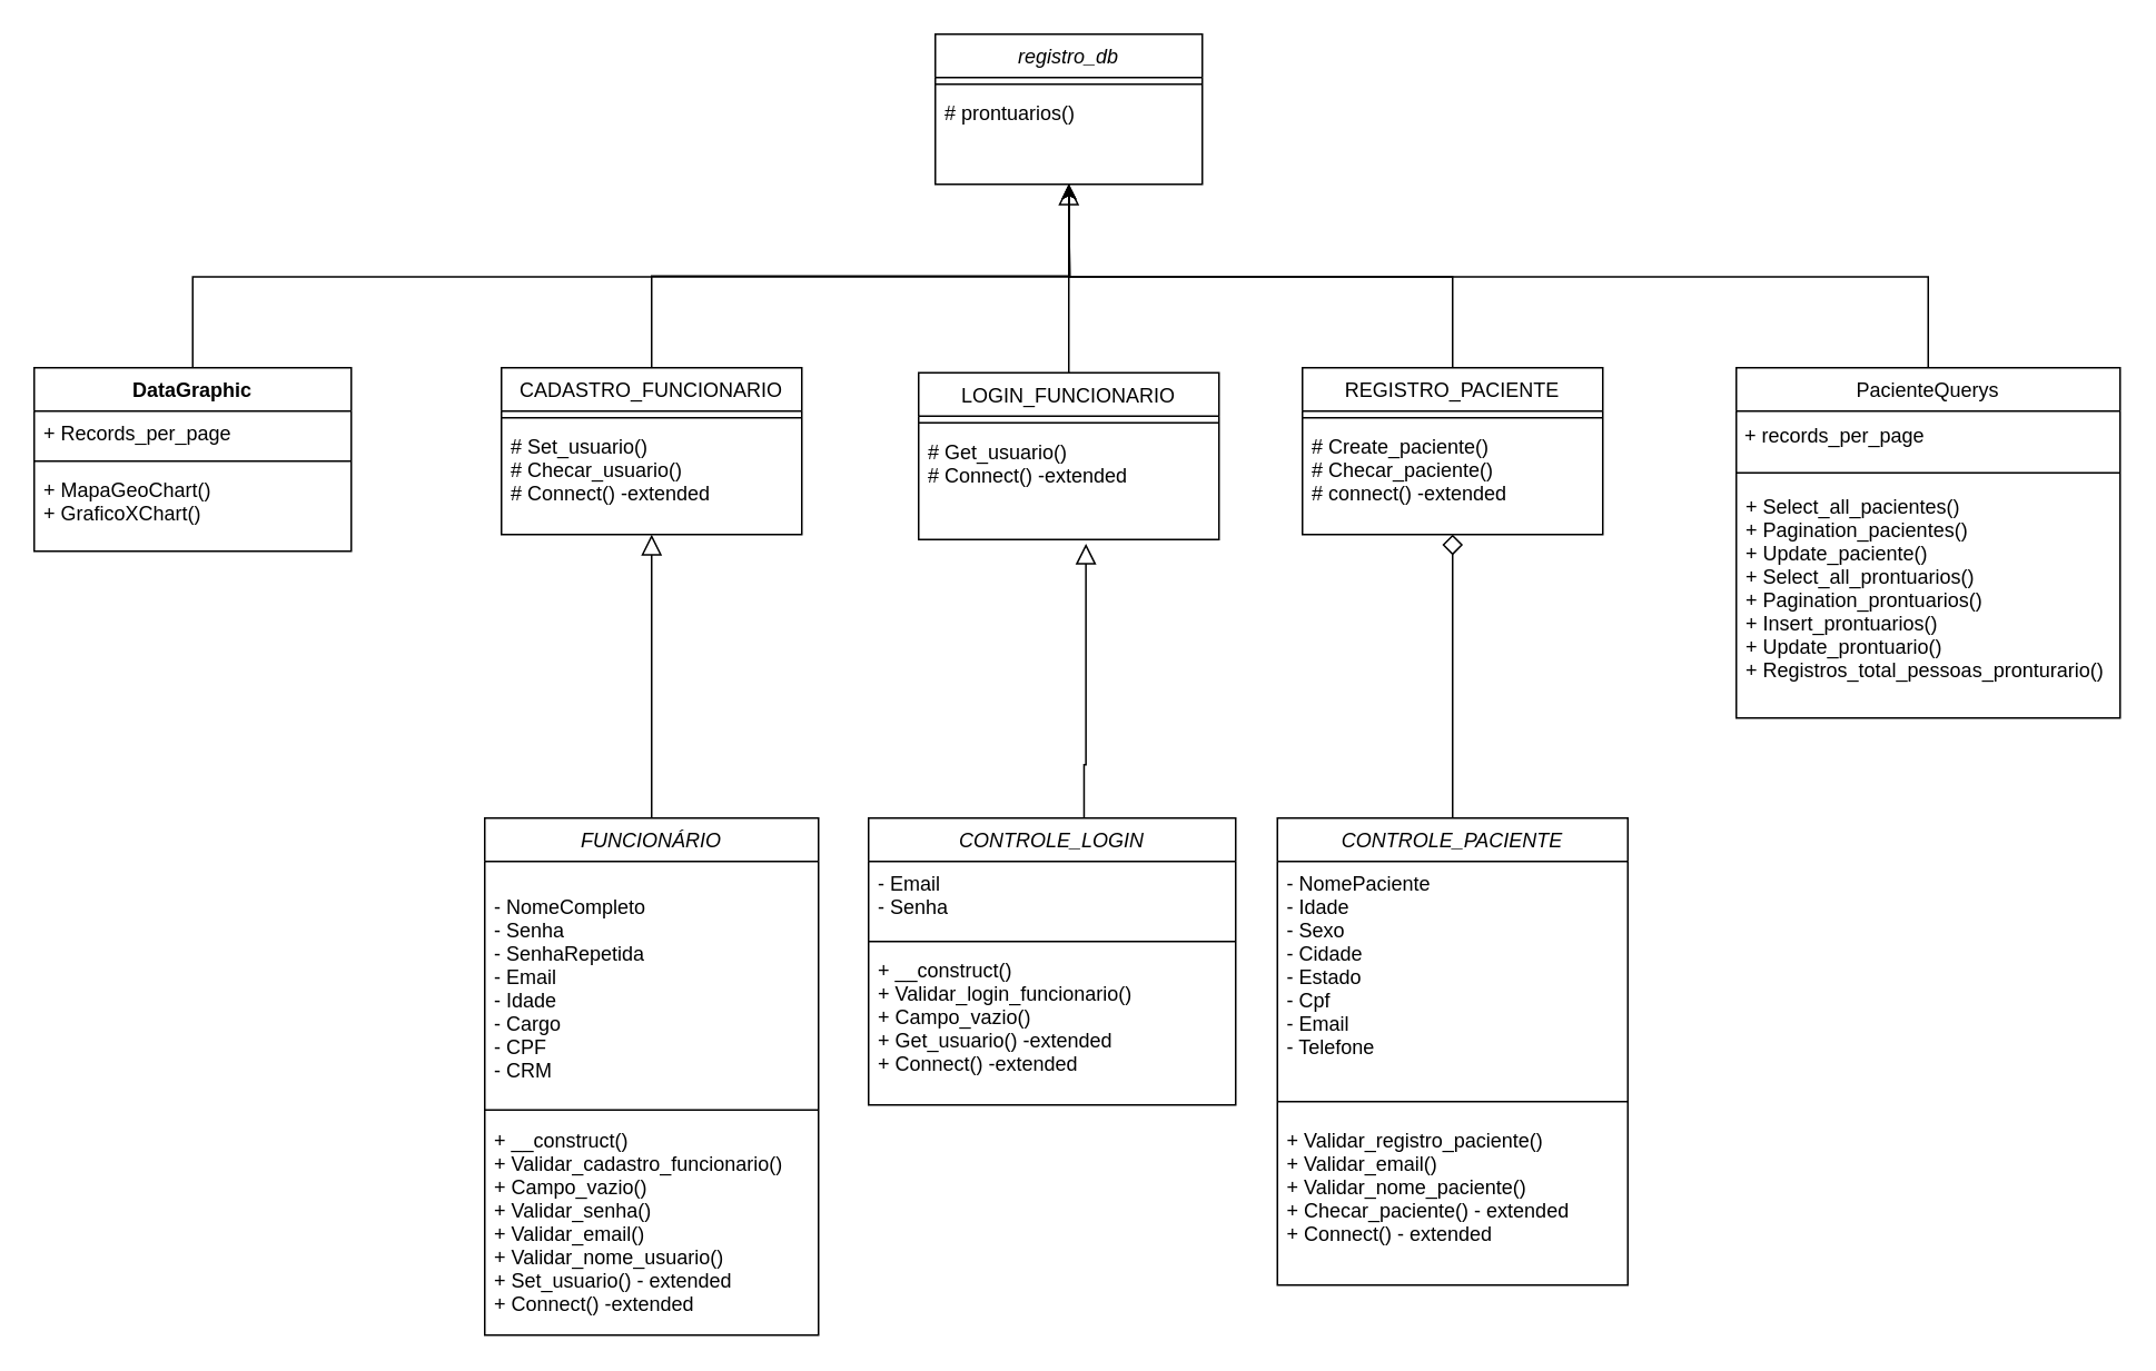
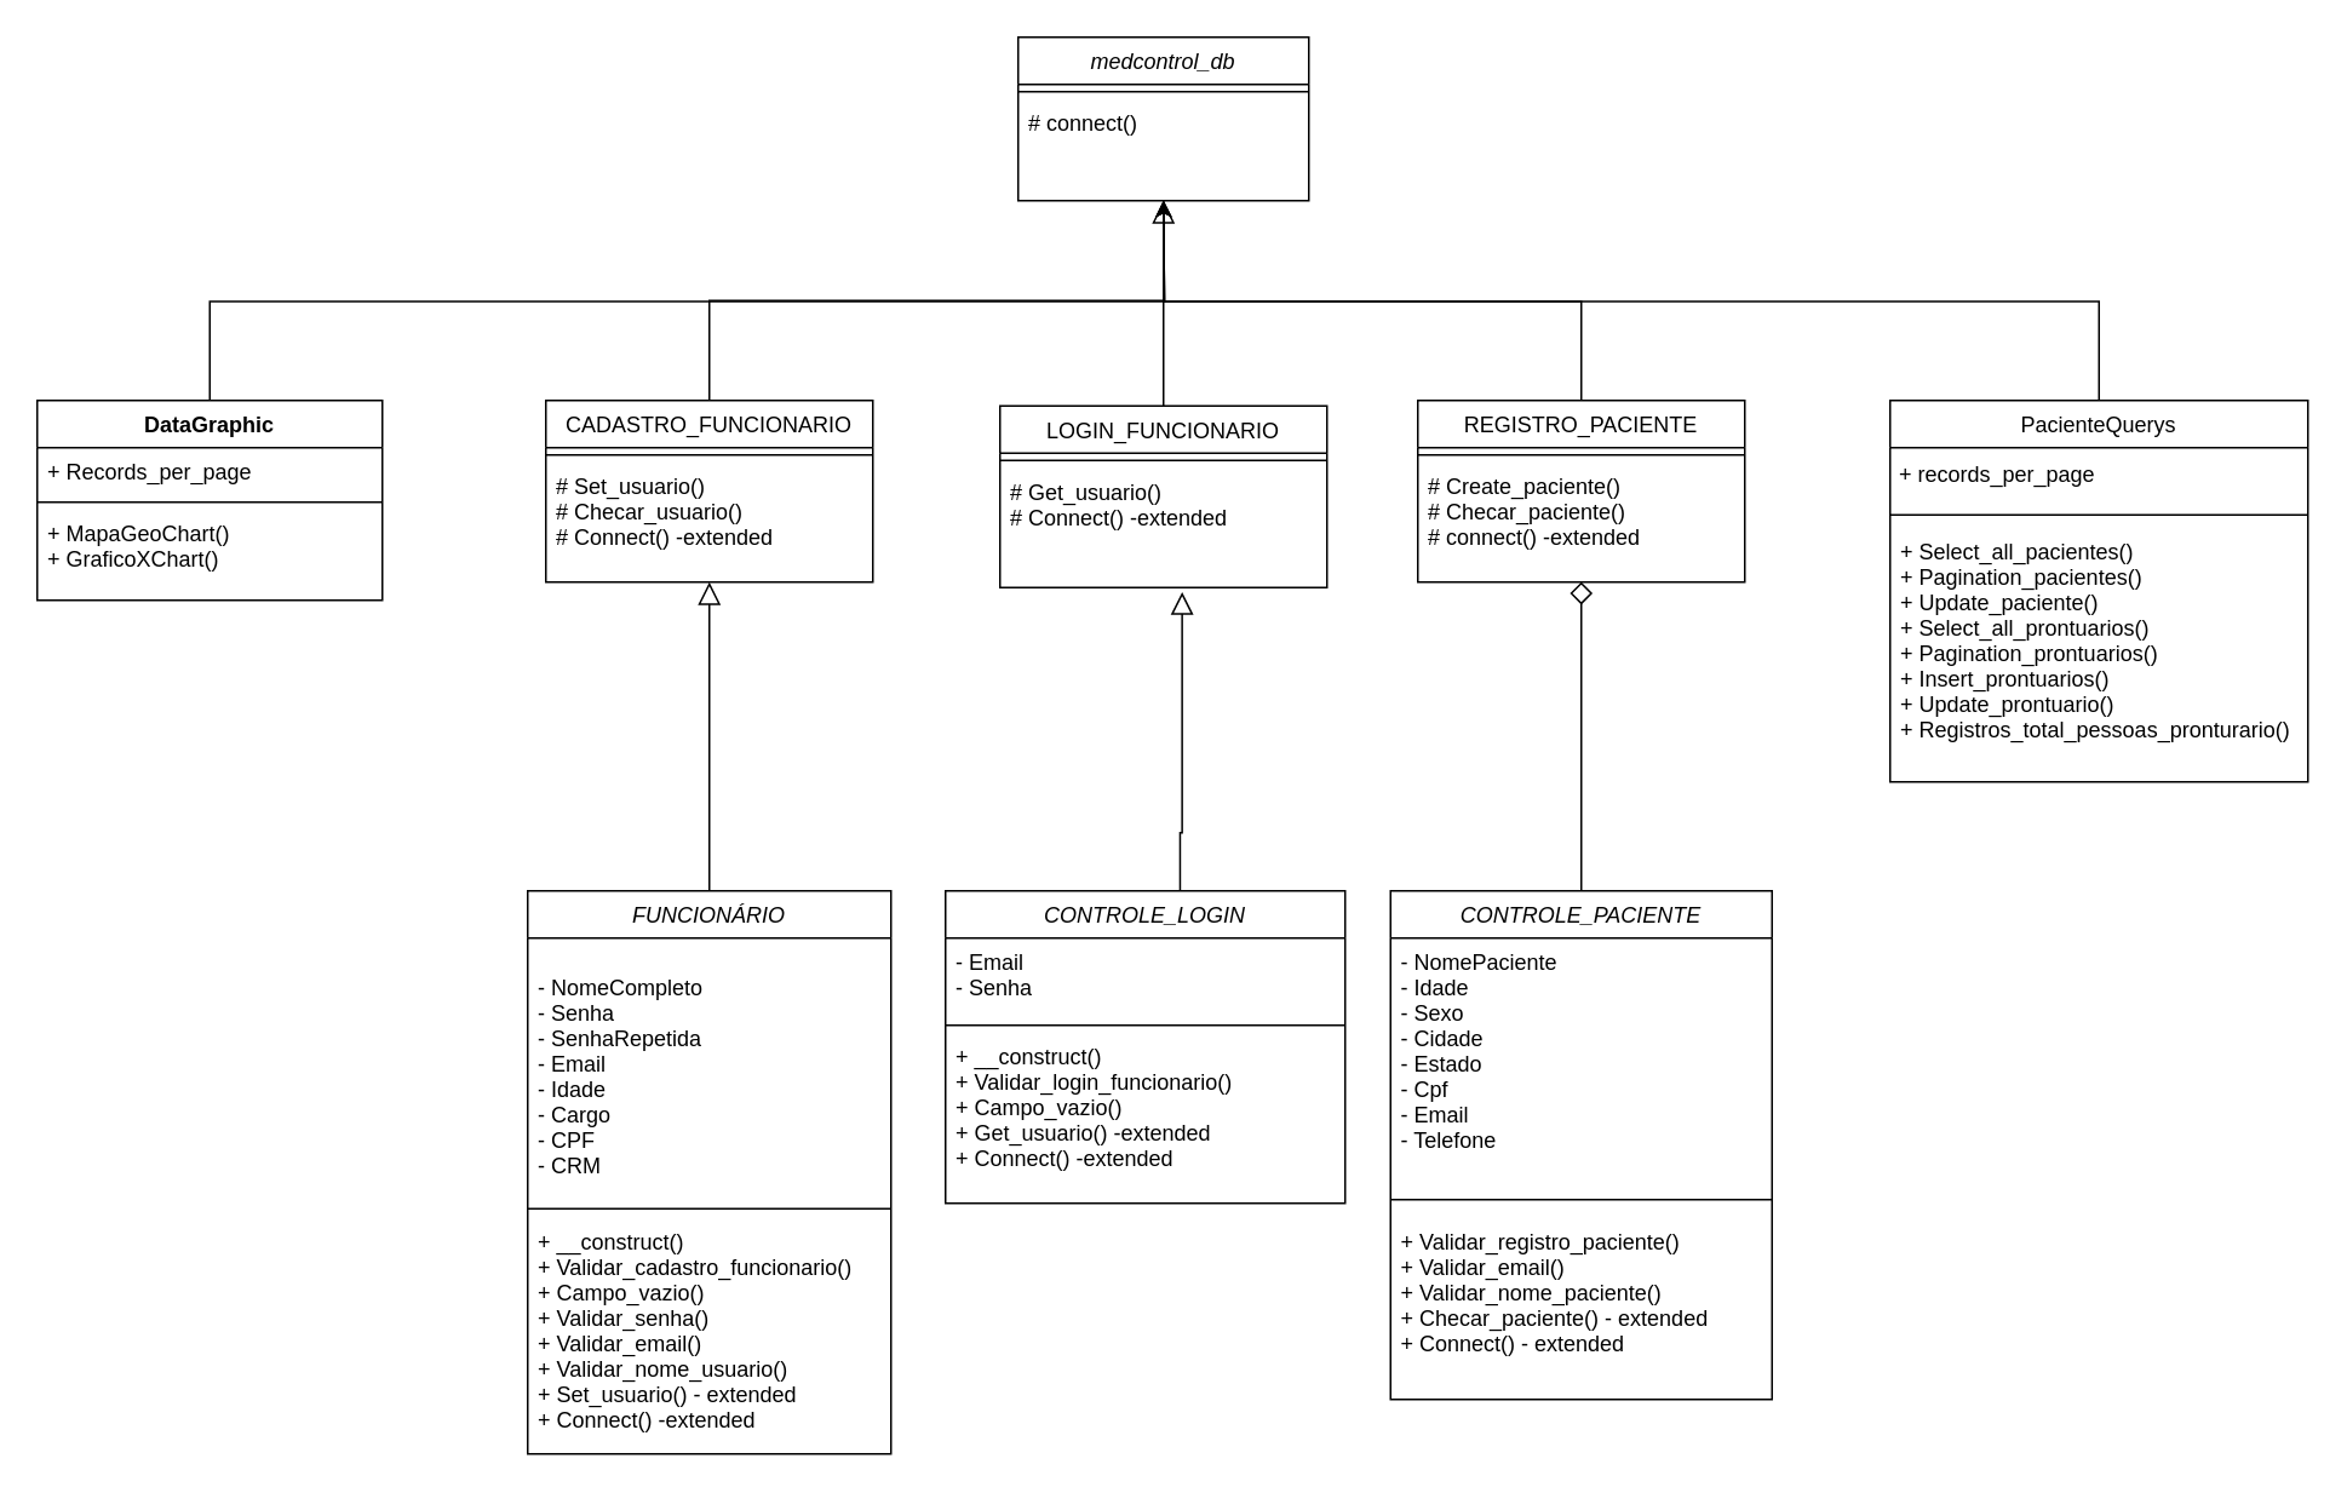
  <mxCell id="0" />
  <mxCell id="1" parent="0" />
- <mxCell id="2" value="registro_db" style="swimlane;fontStyle=2;align=center;verticalAlign=top;childLayout=stackLayout;horizontal=1;startSize=26;horizontalStack=0;resizeParent=1;resizeLast=0;collapsible=1;marginBottom=0;rounded=0;shadow=0;strokeWidth=1;" parent="1" vertex="1"><mxGeometry x="560" y="20" width="160" height="90" as="geometry"><mxRectangle x="230" y="140" width="160" height="26" as="alternateBounds" /></mxGeometry></mxCell>
+ <mxCell id="2" value="medcontrol_db" style="swimlane;fontStyle=2;align=center;verticalAlign=top;childLayout=stackLayout;horizontal=1;startSize=26;horizontalStack=0;resizeParent=1;resizeLast=0;collapsible=1;marginBottom=0;rounded=0;shadow=0;strokeWidth=1;" parent="1" vertex="1"><mxGeometry x="560" y="20" width="160" height="90" as="geometry"><mxRectangle x="230" y="140" width="160" height="26" as="alternateBounds" /></mxGeometry></mxCell>
  <mxCell id="3" value="" style="line;html=1;strokeWidth=1;align=left;verticalAlign=middle;spacingTop=-1;spacingLeft=3;spacingRight=3;rotatable=0;labelPosition=right;points=[];portConstraint=eastwest;" parent="2" vertex="1"><mxGeometry y="26" width="160" height="8" as="geometry" /></mxCell>
- <mxCell id="4" value="# prontuarios()" style="text;align=left;verticalAlign=top;spacingLeft=4;spacingRight=4;overflow=hidden;rotatable=0;points=[[0,0.5],[1,0.5]];portConstraint=eastwest;" parent="2" vertex="1"><mxGeometry y="34" width="160" height="28" as="geometry" /></mxCell>
+ <mxCell id="4" value="# connect()" style="text;align=left;verticalAlign=top;spacingLeft=4;spacingRight=4;overflow=hidden;rotatable=0;points=[[0,0.5],[1,0.5]];portConstraint=eastwest;" parent="2" vertex="1"><mxGeometry y="34" width="160" height="28" as="geometry" /></mxCell>
  <mxCell id="5" value="CADASTRO_FUNCIONARIO" style="swimlane;fontStyle=0;align=center;verticalAlign=top;childLayout=stackLayout;horizontal=1;startSize=26;horizontalStack=0;resizeParent=1;resizeLast=0;collapsible=1;marginBottom=0;rounded=0;shadow=0;strokeWidth=1;" parent="1" vertex="1"><mxGeometry x="300" y="220" width="180" height="100" as="geometry"><mxRectangle x="130" y="380" width="160" height="26" as="alternateBounds" /></mxGeometry></mxCell>
  <mxCell id="6" value="" style="line;html=1;strokeWidth=1;align=left;verticalAlign=middle;spacingTop=-1;spacingLeft=3;spacingRight=3;rotatable=0;labelPosition=right;points=[];portConstraint=eastwest;" parent="5" vertex="1"><mxGeometry y="26" width="180" height="8" as="geometry" /></mxCell>
  <mxCell id="7" value="# Set_usuario()&#10;# Checar_usuario()&#10;# Connect() -extended&#10;" style="text;align=left;verticalAlign=top;spacingLeft=4;spacingRight=4;overflow=hidden;rotatable=0;points=[[0,0.5],[1,0.5]];portConstraint=eastwest;" parent="5" vertex="1"><mxGeometry y="34" width="180" height="66" as="geometry" /></mxCell>
  <mxCell id="8" value="" style="endArrow=none;endSize=10;endFill=0;shadow=0;strokeWidth=1;rounded=0;curved=0;edgeStyle=elbowEdgeStyle;elbow=vertical;" parent="1" source="5" target="2" edge="1"><mxGeometry width="160" relative="1" as="geometry"><mxPoint x="390" y="63" as="sourcePoint" /><mxPoint x="390" y="63" as="targetPoint" /></mxGeometry></mxCell>
  <mxCell id="9" value="" style="endArrow=block;endSize=10;endFill=0;shadow=0;strokeWidth=1;rounded=0;curved=0;edgeStyle=elbowEdgeStyle;elbow=vertical;exitX=0.5;exitY=0;exitDx=0;exitDy=0;" parent="1" source="10" edge="1"><mxGeometry width="160" relative="1" as="geometry"><mxPoint x="640" y="202" as="sourcePoint" /><mxPoint x="640" y="110" as="targetPoint" /><Array as="points"><mxPoint x="690" y="212" /></Array></mxGeometry></mxCell>
  <mxCell id="10" value="LOGIN_FUNCIONARIO" style="swimlane;fontStyle=0;align=center;verticalAlign=top;childLayout=stackLayout;horizontal=1;startSize=26;horizontalStack=0;resizeParent=1;resizeLast=0;collapsible=1;marginBottom=0;rounded=0;shadow=0;strokeWidth=1;" parent="1" vertex="1"><mxGeometry x="550" y="223" width="180" height="100" as="geometry"><mxRectangle x="130" y="380" width="160" height="26" as="alternateBounds" /></mxGeometry></mxCell>
  <mxCell id="11" value="" style="line;html=1;strokeWidth=1;align=left;verticalAlign=middle;spacingTop=-1;spacingLeft=3;spacingRight=3;rotatable=0;labelPosition=right;points=[];portConstraint=eastwest;" parent="10" vertex="1"><mxGeometry y="26" width="180" height="8" as="geometry" /></mxCell>
  <mxCell id="12" value="# Get_usuario()&#10;# Connect() -extended" style="text;align=left;verticalAlign=top;spacingLeft=4;spacingRight=4;overflow=hidden;rotatable=0;points=[[0,0.5],[1,0.5]];portConstraint=eastwest;fontStyle=0" parent="10" vertex="1"><mxGeometry y="34" width="180" height="66" as="geometry" /></mxCell>
  <mxCell id="13" style="edgeStyle=orthogonalEdgeStyle;rounded=0;orthogonalLoop=1;jettySize=auto;html=1;exitX=0.5;exitY=0;exitDx=0;exitDy=0;" parent="1" source="14" edge="1"><mxGeometry relative="1" as="geometry"><mxPoint x="640" y="110" as="targetPoint" /></mxGeometry></mxCell>
  <mxCell id="14" value="REGISTRO_PACIENTE" style="swimlane;fontStyle=0;align=center;verticalAlign=top;childLayout=stackLayout;horizontal=1;startSize=26;horizontalStack=0;resizeParent=1;resizeLast=0;collapsible=1;marginBottom=0;rounded=0;shadow=0;strokeWidth=1;" parent="1" vertex="1"><mxGeometry x="780" y="220" width="180" height="100" as="geometry"><mxRectangle x="130" y="380" width="160" height="26" as="alternateBounds" /></mxGeometry></mxCell>
  <mxCell id="15" value="" style="line;html=1;strokeWidth=1;align=left;verticalAlign=middle;spacingTop=-1;spacingLeft=3;spacingRight=3;rotatable=0;labelPosition=right;points=[];portConstraint=eastwest;" parent="14" vertex="1"><mxGeometry y="26" width="180" height="8" as="geometry" /></mxCell>
  <mxCell id="16" value="# Create_paciente()&#10;# Checar_paciente()&#10;# connect() -extended" style="text;align=left;verticalAlign=top;spacingLeft=4;spacingRight=4;overflow=hidden;rotatable=0;points=[[0,0.5],[1,0.5]];portConstraint=eastwest;" parent="14" vertex="1"><mxGeometry y="34" width="180" height="60" as="geometry" /></mxCell>
  <mxCell id="17" value="" style="endArrow=block;endSize=10;endFill=0;shadow=0;strokeWidth=1;rounded=0;curved=0;edgeStyle=elbowEdgeStyle;elbow=vertical;exitX=0.587;exitY=0.017;exitDx=0;exitDy=0;entryX=0.557;entryY=1.037;entryDx=0;entryDy=0;entryPerimeter=0;exitPerimeter=0;" parent="1" source="24" target="12" edge="1"><mxGeometry width="160" relative="1" as="geometry"><mxPoint x="639.5" y="486" as="sourcePoint" /><mxPoint x="630" y="360" as="targetPoint" /><Array as="points"><mxPoint x="669.5" y="458" /></Array></mxGeometry></mxCell>
  <mxCell id="18" value="" style="endArrow=block;endSize=10;endFill=0;shadow=0;strokeWidth=1;rounded=0;curved=0;edgeStyle=elbowEdgeStyle;elbow=vertical;exitX=0.5;exitY=0;exitDx=0;exitDy=0;" parent="1" source="20" edge="1"><mxGeometry width="160" relative="1" as="geometry"><mxPoint x="389.5" y="486" as="sourcePoint" /><mxPoint x="390" y="320" as="targetPoint" /><Array as="points"><mxPoint x="419.5" y="458" /></Array></mxGeometry></mxCell>
  <mxCell id="19" value="" style="endArrow=diamond;endSize=10;endFill=0;shadow=0;strokeWidth=1;rounded=0;curved=0;edgeStyle=elbowEdgeStyle;elbow=vertical;exitX=0.5;exitY=0;exitDx=0;exitDy=0;entryX=0.5;entryY=1;entryDx=0;entryDy=0;" parent="1" source="28" target="14" edge="1"><mxGeometry width="160" relative="1" as="geometry"><mxPoint x="869.5" y="486" as="sourcePoint" /><mxPoint x="870" y="358" as="targetPoint" /><Array as="points"><mxPoint x="899.5" y="458" /></Array></mxGeometry></mxCell>
  <mxCell id="20" value="FUNCIONÁRIO" style="swimlane;fontStyle=2;align=center;verticalAlign=top;childLayout=stackLayout;horizontal=1;startSize=26;horizontalStack=0;resizeParent=1;resizeLast=0;collapsible=1;marginBottom=0;rounded=0;shadow=0;strokeWidth=1;" parent="1" vertex="1"><mxGeometry x="290" y="490" width="200" height="310" as="geometry"><mxRectangle x="230" y="140" width="160" height="26" as="alternateBounds" /></mxGeometry></mxCell>
  <mxCell id="21" value="&#10;- NomeCompleto&#10;- Senha&#10;- SenhaRepetida&#10;- Email&#10;- Idade&#10;- Cargo&#10;- CPF&#10;- CRM&#10;&#10;" style="text;align=left;verticalAlign=top;spacingLeft=4;spacingRight=4;overflow=hidden;rotatable=0;points=[[0,0.5],[1,0.5]];portConstraint=eastwest;" parent="20" vertex="1"><mxGeometry y="26" width="200" height="144" as="geometry" /></mxCell>
  <mxCell id="22" value="" style="line;html=1;strokeWidth=1;align=left;verticalAlign=middle;spacingTop=-1;spacingLeft=3;spacingRight=3;rotatable=0;labelPosition=right;points=[];portConstraint=eastwest;" parent="20" vertex="1"><mxGeometry y="170" width="200" height="10" as="geometry" /></mxCell>
  <mxCell id="23" value="+ __construct()&#10;+ Validar_cadastro_funcionario()&#10;+ Campo_vazio()&#10;+ Validar_senha()&#10;+ Validar_email()&#10;+ Validar_nome_usuario()&#10;+ Set_usuario() - extended&#10;+ Connect() -extended&#10;&#10;&#10;&#10;&#10;&#10;&#10;" style="text;align=left;verticalAlign=top;spacingLeft=4;spacingRight=4;overflow=hidden;rotatable=0;points=[[0,0.5],[1,0.5]];portConstraint=eastwest;" parent="20" vertex="1"><mxGeometry y="180" width="200" height="130" as="geometry" /></mxCell>
  <mxCell id="24" value="CONTROLE_LOGIN" style="swimlane;fontStyle=2;align=center;verticalAlign=top;childLayout=stackLayout;horizontal=1;startSize=26;horizontalStack=0;resizeParent=1;resizeLast=0;collapsible=1;marginBottom=0;rounded=0;shadow=0;strokeWidth=1;" parent="1" vertex="1"><mxGeometry x="520" y="490" width="220" height="172" as="geometry"><mxRectangle x="230" y="140" width="160" height="26" as="alternateBounds" /></mxGeometry></mxCell>
  <mxCell id="25" value="- Email&#10;- Senha" style="text;align=left;verticalAlign=top;spacingLeft=4;spacingRight=4;overflow=hidden;rotatable=0;points=[[0,0.5],[1,0.5]];portConstraint=eastwest;" parent="24" vertex="1"><mxGeometry y="26" width="220" height="44" as="geometry" /></mxCell>
  <mxCell id="26" value="" style="line;html=1;strokeWidth=1;align=left;verticalAlign=middle;spacingTop=-1;spacingLeft=3;spacingRight=3;rotatable=0;labelPosition=right;points=[];portConstraint=eastwest;" parent="24" vertex="1"><mxGeometry y="70" width="220" height="8" as="geometry" /></mxCell>
  <mxCell id="27" value="+ __construct()&#10;+ Validar_login_funcionario()&#10;+ Campo_vazio()&#10;+ Get_usuario() -extended&#10;+ Connect() -extended&#10;&#10;" style="text;align=left;verticalAlign=top;spacingLeft=4;spacingRight=4;overflow=hidden;rotatable=0;points=[[0,0.5],[1,0.5]];portConstraint=eastwest;" parent="24" vertex="1"><mxGeometry y="78" width="220" height="94" as="geometry" /></mxCell>
  <mxCell id="28" value="CONTROLE_PACIENTE" style="swimlane;fontStyle=2;align=center;verticalAlign=top;childLayout=stackLayout;horizontal=1;startSize=26;horizontalStack=0;resizeParent=1;resizeLast=0;collapsible=1;marginBottom=0;rounded=0;shadow=0;strokeWidth=1;" parent="1" vertex="1"><mxGeometry x="765" y="490" width="210" height="280" as="geometry"><mxRectangle x="230" y="140" width="160" height="26" as="alternateBounds" /></mxGeometry></mxCell>
  <mxCell id="29" value="- NomePaciente&#10;- Idade&#10;- Sexo&#10;- Cidade&#10;- Estado&#10;- Cpf&#10;- Email&#10;- Telefone&#10;" style="text;align=left;verticalAlign=top;spacingLeft=4;spacingRight=4;overflow=hidden;rotatable=0;points=[[0,0.5],[1,0.5]];portConstraint=eastwest;" parent="28" vertex="1"><mxGeometry y="26" width="210" height="134" as="geometry" /></mxCell>
  <mxCell id="30" value="" style="line;html=1;strokeWidth=1;align=left;verticalAlign=middle;spacingTop=-1;spacingLeft=3;spacingRight=3;rotatable=0;labelPosition=right;points=[];portConstraint=eastwest;" parent="28" vertex="1"><mxGeometry y="160" width="210" height="20" as="geometry" /></mxCell>
  <mxCell id="31" value="+ Validar_registro_paciente()&#10;+ Validar_email()&#10;+ Validar_nome_paciente()&#10;+ Checar_paciente() - extended&#10;+ Connect() - extended" style="text;align=left;verticalAlign=top;spacingLeft=4;spacingRight=4;overflow=hidden;rotatable=0;points=[[0,0.5],[1,0.5]];portConstraint=eastwest;" parent="28" vertex="1"><mxGeometry y="180" width="210" height="100" as="geometry" /></mxCell>
  <mxCell id="32" style="edgeStyle=orthogonalEdgeStyle;rounded=0;orthogonalLoop=1;jettySize=auto;html=1;exitX=0.5;exitY=0;exitDx=0;exitDy=0;" parent="1" source="33" edge="1"><mxGeometry relative="1" as="geometry"><mxPoint x="640" y="110" as="targetPoint" /></mxGeometry></mxCell>
  <mxCell id="33" value="PacienteQuerys" style="swimlane;fontStyle=0;align=center;verticalAlign=top;childLayout=stackLayout;horizontal=1;startSize=26;horizontalStack=0;resizeParent=1;resizeLast=0;collapsible=1;marginBottom=0;rounded=0;shadow=0;strokeWidth=1;" parent="1" vertex="1"><mxGeometry x="1040" y="220" width="230" height="210" as="geometry"><mxRectangle x="130" y="380" width="160" height="26" as="alternateBounds" /></mxGeometry></mxCell>
  <mxCell id="34" value="&amp;nbsp;+ records_per_page" style="text;html=1;align=left;verticalAlign=middle;resizable=0;points=[];autosize=1;strokeColor=none;fillColor=none;" parent="33" vertex="1"><mxGeometry y="26" width="230" height="30" as="geometry" /></mxCell>
  <mxCell id="35" value="" style="line;html=1;strokeWidth=1;align=left;verticalAlign=middle;spacingTop=-1;spacingLeft=3;spacingRight=3;rotatable=0;labelPosition=right;points=[];portConstraint=eastwest;" parent="33" vertex="1"><mxGeometry y="56" width="230" height="14" as="geometry" /></mxCell>
  <mxCell id="36" value="+ Select_all_pacientes()&#10;+ Pagination_pacientes()&#10;+ Update_paciente()&#10;+ Select_all_prontuarios()&#10;+ Pagination_prontuarios()&#10;+ Insert_prontuarios()&#10;+ Update_prontuario()&#10;+ Registros_total_pessoas_pronturario()&#10;&#10;" style="text;align=left;verticalAlign=top;spacingLeft=4;spacingRight=4;overflow=hidden;rotatable=0;points=[[0,0.5],[1,0.5]];portConstraint=eastwest;" parent="33" vertex="1"><mxGeometry y="70" width="230" height="130" as="geometry" /></mxCell>
  <mxCell id="37" style="edgeStyle=orthogonalEdgeStyle;rounded=0;orthogonalLoop=1;jettySize=auto;html=1;exitX=0.5;exitY=0;exitDx=0;exitDy=0;" edge="1" parent="1" source="38"><mxGeometry relative="1" as="geometry"><mxPoint x="640" y="110" as="targetPoint" /></mxGeometry></mxCell>
  <mxCell id="38" value="DataGraphic" style="swimlane;fontStyle=1;align=center;verticalAlign=top;childLayout=stackLayout;horizontal=1;startSize=26;horizontalStack=0;resizeParent=1;resizeParentMax=0;resizeLast=0;collapsible=1;marginBottom=0;whiteSpace=wrap;html=1;" vertex="1" parent="1"><mxGeometry x="20" y="220" width="190" height="110" as="geometry" /></mxCell>
  <mxCell id="39" value="+ Records_per_page" style="text;strokeColor=none;fillColor=none;align=left;verticalAlign=top;spacingLeft=4;spacingRight=4;overflow=hidden;rotatable=0;points=[[0,0.5],[1,0.5]];portConstraint=eastwest;whiteSpace=wrap;html=1;" vertex="1" parent="38"><mxGeometry y="26" width="190" height="26" as="geometry" /></mxCell>
  <mxCell id="40" value="" style="line;strokeWidth=1;fillColor=none;align=left;verticalAlign=middle;spacingTop=-1;spacingLeft=3;spacingRight=3;rotatable=0;labelPosition=right;points=[];portConstraint=eastwest;strokeColor=inherit;" vertex="1" parent="38"><mxGeometry y="52" width="190" height="8" as="geometry" /></mxCell>
  <mxCell id="41" value="+ MapaGeoChart()&lt;div&gt;+ GraficoXChart()&lt;/div&gt;" style="text;strokeColor=none;fillColor=none;align=left;verticalAlign=top;spacingLeft=4;spacingRight=4;overflow=hidden;rotatable=0;points=[[0,0.5],[1,0.5]];portConstraint=eastwest;whiteSpace=wrap;html=1;" vertex="1" parent="38"><mxGeometry y="60" width="190" height="50" as="geometry" /></mxCell>
